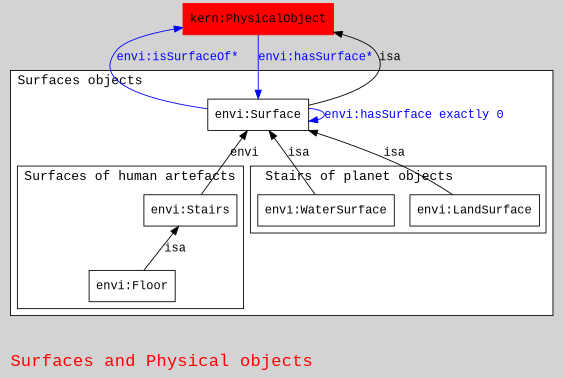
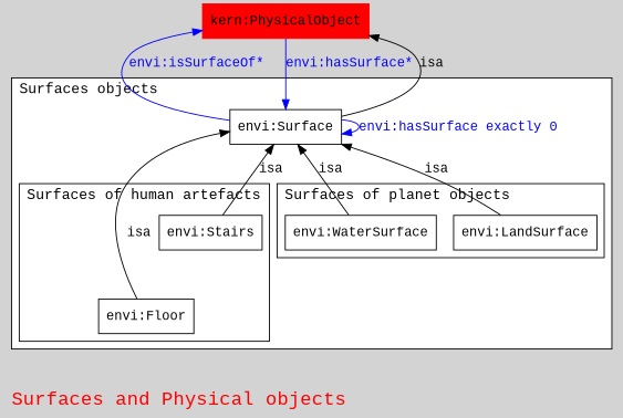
  digraph {
    bgcolor=lightgrey
    fontcolor=red
    fontname="Liberation Mono"
    fontsize=20
    label="Surfaces and Physical objects"
    labeljust=left
    node [color="0.0,0.0,0.0" fontcolor="0.0,0.0,0.0" fontname="Liberation Mono" shape=box]
    edge [color="0.0,0.0,0.0" dir=back fontcolor="0.0,0.0,0.0" fontname="Liberation Mono"]
    n1 [height=0.5 label="envi:Floor" width=1.0625]
    n2 [height=0.5 label="envi:Stairs" width=1.0625]
    n3 [height=0.5 label="envi:WaterSurface" width=1.6944]
    n4 [height=0.5 label="envi:LandSurface" width=1.6389]
    n5 [height=0.5 label="envi:Surface" width=1.2222]
    n6 [color=red height=0.5 label="kern:PhysicalObject" style=filled width=1.8125]
    subgraph cluster_1 {
      bgcolor=white
      fontcolor=black
      fontsize=15
      label="Surfaces objects"
      n5
      subgraph cluster_2 {
        bgcolor=white
        fontcolor=black
        fontsize=15
        label="Surfaces of human artefacts"
        n1
        n2
      }
      subgraph cluster_3 {
        bgcolor=white
        fontcolor=black
        fontsize=15
-       label="Stairs of planet objects"
+       label="Surfaces of planet objects"
        n3
        n4
      }
    }
-   n2 -> n1 [label=isa]
-   n5 -> n2 [label=envi]
+   n5 -> n1 [label=isa]
+   n5 -> n2 [label=isa]
    n5 -> n3 [label=isa]
    n5 -> n4 [label=isa]
    n5 -> n5 [color="0.6666667,1.0,1.0" fontcolor="0.6666667,1.0,1.0" label="envi:hasSurface exactly 0" style=filled dir=""]
    n5 -> n6 [color="0.6666667,1.0,1.0" fontcolor="0.6666667,1.0,1.0" label="envi:isSurfaceOf*" style=filled dir=""]
    n6 -> n5 [color="0.6666667,1.0,1.0" fontcolor="0.6666667,1.0,1.0" label="envi:hasSurface*" style=filled dir=""]
    n6 -> n5 [label=isa]
  }
